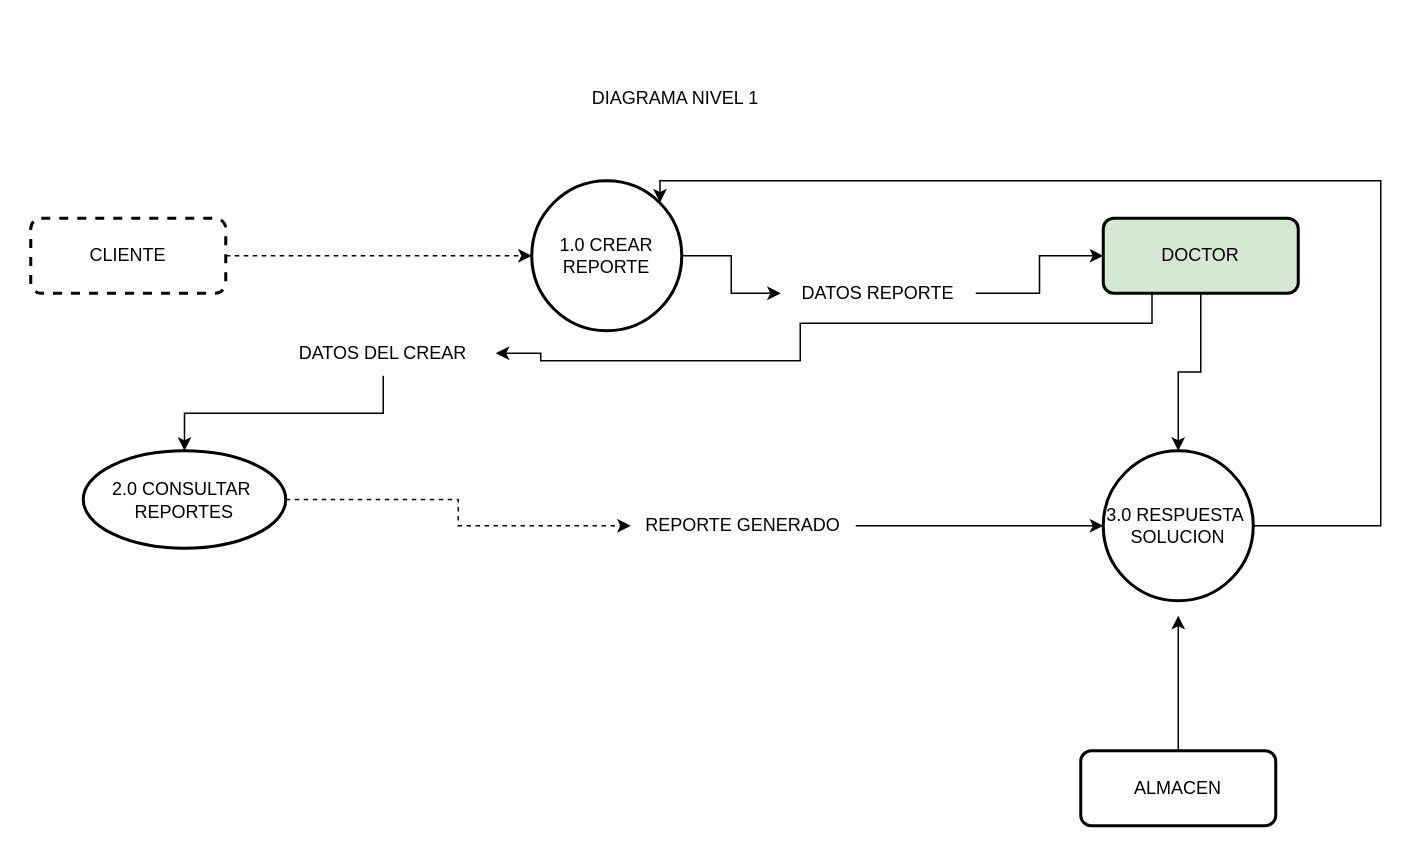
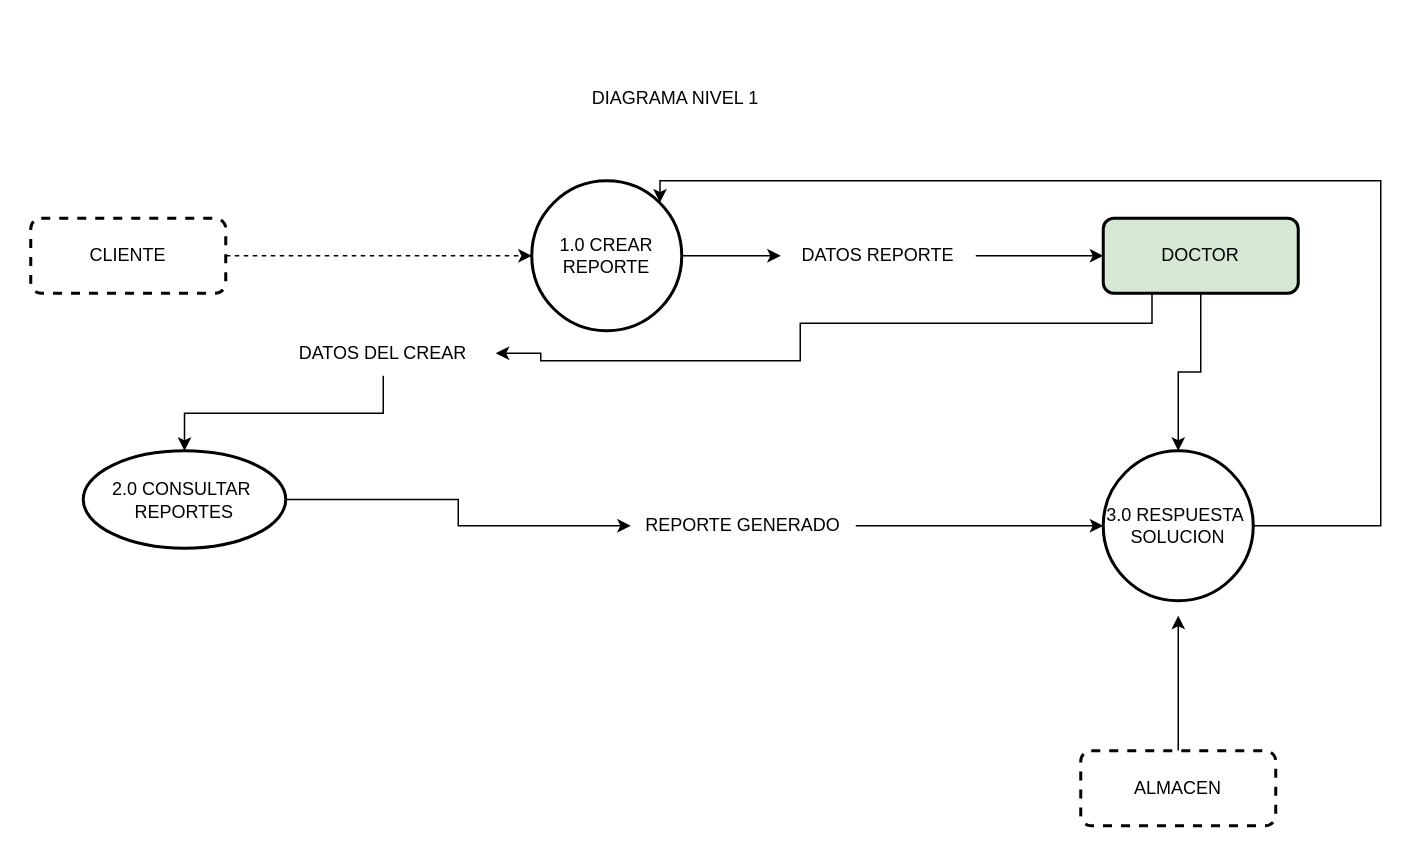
  <mxCell id="0" />
  <mxCell id="1" parent="0" />
  <mxCell id="2" value="DIAGRAMA NIVEL 1" style="text;html=1;align=center;verticalAlign=middle;whiteSpace=wrap;rounded=0;" parent="1" vertex="1"><mxGeometry x="340" y="20" width="220" height="90" as="geometry" /></mxCell>
  <mxCell id="3" value="CLIENTE" style="rounded=1;whiteSpace=wrap;html=1;absoluteArcSize=1;arcSize=14;strokeWidth=2;dashed=1;" parent="1" vertex="1"><mxGeometry x="20" y="145" width="130" height="50" as="geometry" /></mxCell>
  <mxCell id="4" value="2.0 CONSULTAR&amp;nbsp;&lt;div&gt;REPORTES&lt;/div&gt;" style="strokeWidth=2;html=1;shape=mxgraph.flowchart.start_2;whiteSpace=wrap;" parent="1" vertex="1"><mxGeometry x="55" y="300" width="135" height="65" as="geometry" /></mxCell>
  <mxCell id="5" style="edgeStyle=orthogonalEdgeStyle;rounded=0;orthogonalLoop=1;jettySize=auto;html=1;exitX=1;exitY=0.5;exitDx=0;exitDy=0;exitPerimeter=0;entryX=0;entryY=0.5;entryDx=0;entryDy=0;" parent="1" source="14" target="8" edge="1"><mxGeometry relative="1" as="geometry" /></mxCell>
  <mxCell id="6" value="1.0 CREAR REPORTE" style="strokeWidth=2;html=1;shape=mxgraph.flowchart.start_2;whiteSpace=wrap;" parent="1" vertex="1"><mxGeometry x="354" y="120" width="100" height="100" as="geometry" /></mxCell>
  <mxCell id="7" style="edgeStyle=orthogonalEdgeStyle;rounded=0;orthogonalLoop=1;jettySize=auto;html=1;exitX=1;exitY=0.5;exitDx=0;exitDy=0;entryX=0;entryY=0.5;entryDx=0;entryDy=0;entryPerimeter=0;dashed=1;" parent="1" source="3" target="6" edge="1"><mxGeometry relative="1" as="geometry" /></mxCell>
  <mxCell id="8" value="DOCTOR" style="rounded=1;whiteSpace=wrap;html=1;absoluteArcSize=1;arcSize=14;strokeWidth=2;fillColor=#d5e8d4;" parent="1" vertex="1"><mxGeometry x="735" y="145" width="130" height="50" as="geometry" /></mxCell>
  <mxCell id="9" style="edgeStyle=orthogonalEdgeStyle;rounded=0;orthogonalLoop=1;jettySize=auto;html=1;exitX=0.5;exitY=1;exitDx=0;exitDy=0;exitPerimeter=0;entryX=0.5;entryY=0;entryDx=0;entryDy=0;entryPerimeter=0;" parent="1" source="11" target="4" edge="1"><mxGeometry relative="1" as="geometry" /></mxCell>
  <mxCell id="10" value="" style="edgeStyle=orthogonalEdgeStyle;rounded=0;orthogonalLoop=1;jettySize=auto;html=1;exitX=0.25;exitY=1;exitDx=0;exitDy=0;entryX=1;entryY=0.5;entryDx=0;entryDy=0;" parent="1" source="8" target="11" edge="1"><mxGeometry relative="1" as="geometry"><mxPoint x="430" y="220" as="sourcePoint" /><mxPoint x="105" y="260" as="targetPoint" /><Array as="points"><mxPoint x="768" y="215" /><mxPoint x="533" y="215" /><mxPoint x="533" y="240" /><mxPoint x="360" y="240" /><mxPoint x="360" y="235" /></Array></mxGeometry></mxCell>
  <mxCell id="11" value="DATOS DEL CREAR" style="text;html=1;align=center;verticalAlign=middle;whiteSpace=wrap;rounded=0;" parent="1" vertex="1"><mxGeometry x="180" y="220" width="150" height="30" as="geometry" /></mxCell>
  <mxCell id="12" value="3.0 RESPUESTA&amp;nbsp;&lt;div&gt;SOLUCION&lt;/div&gt;" style="strokeWidth=2;html=1;shape=mxgraph.flowchart.start_2;whiteSpace=wrap;" parent="1" vertex="1"><mxGeometry x="735" y="300" width="100" height="100" as="geometry" /></mxCell>
  <mxCell id="13" value="" style="edgeStyle=orthogonalEdgeStyle;rounded=0;orthogonalLoop=1;jettySize=auto;html=1;exitX=1;exitY=0.5;exitDx=0;exitDy=0;exitPerimeter=0;entryX=0;entryY=0.5;entryDx=0;entryDy=0;" parent="1" source="6" target="14" edge="1"><mxGeometry relative="1" as="geometry"><mxPoint x="480" y="170" as="sourcePoint" /><mxPoint x="630" y="170" as="targetPoint" /></mxGeometry></mxCell>
- <mxCell id="14" value="DATOS REPORTE" style="text;html=1;align=center;verticalAlign=middle;whiteSpace=wrap;rounded=0;" parent="1" vertex="1"><mxGeometry x="520" y="180" width="130" height="30" as="geometry" /></mxCell>
+ <mxCell id="14" value="DATOS REPORTE" style="text;html=1;align=center;verticalAlign=middle;whiteSpace=wrap;rounded=0;" parent="1" vertex="1"><mxGeometry x="520" y="155" width="130" height="30" as="geometry" /></mxCell>
  <mxCell id="15" style="edgeStyle=orthogonalEdgeStyle;rounded=0;orthogonalLoop=1;jettySize=auto;html=1;exitX=0.5;exitY=1;exitDx=0;exitDy=0;entryX=0.5;entryY=0;entryDx=0;entryDy=0;entryPerimeter=0;" parent="1" source="8" target="12" edge="1"><mxGeometry relative="1" as="geometry" /></mxCell>
  <mxCell id="16" style="edgeStyle=orthogonalEdgeStyle;rounded=0;orthogonalLoop=1;jettySize=auto;html=1;exitX=1;exitY=0.5;exitDx=0;exitDy=0;exitPerimeter=0;entryX=0;entryY=0.5;entryDx=0;entryDy=0;entryPerimeter=0;" parent="1" source="18" target="12" edge="1"><mxGeometry relative="1" as="geometry" /></mxCell>
- <mxCell id="17" value="" style="edgeStyle=orthogonalEdgeStyle;rounded=0;orthogonalLoop=1;jettySize=auto;html=1;exitX=1;exitY=0.5;exitDx=0;exitDy=0;exitPerimeter=0;entryX=0;entryY=0.5;entryDx=0;entryDy=0;entryPerimeter=0;dashed=1;" parent="1" source="4" target="18" edge="1"><mxGeometry relative="1" as="geometry"><mxPoint x="155" y="350" as="sourcePoint" /><mxPoint x="735" y="350" as="targetPoint" /></mxGeometry></mxCell>
+ <mxCell id="17" value="" style="edgeStyle=orthogonalEdgeStyle;rounded=0;orthogonalLoop=1;jettySize=auto;html=1;exitX=1;exitY=0.5;exitDx=0;exitDy=0;exitPerimeter=0;entryX=0;entryY=0.5;entryDx=0;entryDy=0;entryPerimeter=0;" parent="1" source="4" target="18" edge="1"><mxGeometry relative="1" as="geometry"><mxPoint x="155" y="350" as="sourcePoint" /><mxPoint x="735" y="350" as="targetPoint" /></mxGeometry></mxCell>
  <mxCell id="18" value="REPORTE GENERADO" style="text;html=1;align=center;verticalAlign=middle;whiteSpace=wrap;rounded=0;" parent="1" vertex="1"><mxGeometry x="420" y="335" width="150" height="30" as="geometry" /></mxCell>
  <mxCell id="19" style="edgeStyle=orthogonalEdgeStyle;rounded=0;orthogonalLoop=1;jettySize=auto;html=1;exitX=0.5;exitY=0;exitDx=0;exitDy=0;" parent="1" source="20" edge="1"><mxGeometry relative="1" as="geometry"><mxPoint x="785" y="410" as="targetPoint" /></mxGeometry></mxCell>
- <mxCell id="20" value="ALMACEN" style="rounded=1;whiteSpace=wrap;html=1;absoluteArcSize=1;arcSize=14;strokeWidth=2;" parent="1" vertex="1"><mxGeometry x="720" y="500" width="130" height="50" as="geometry" /></mxCell>
+ <mxCell id="20" value="ALMACEN" style="rounded=1;whiteSpace=wrap;html=1;absoluteArcSize=1;arcSize=14;strokeWidth=2;dashed=1;" parent="1" vertex="1"><mxGeometry x="720" y="500" width="130" height="50" as="geometry" /></mxCell>
  <mxCell id="21" style="edgeStyle=orthogonalEdgeStyle;rounded=0;orthogonalLoop=1;jettySize=auto;html=1;exitX=1;exitY=0.5;exitDx=0;exitDy=0;exitPerimeter=0;entryX=0.855;entryY=0.145;entryDx=0;entryDy=0;entryPerimeter=0;" parent="1" source="12" target="6" edge="1"><mxGeometry relative="1" as="geometry"><Array as="points"><mxPoint x="920" y="350" /><mxPoint x="920" y="120" /><mxPoint x="440" y="120" /></Array></mxGeometry></mxCell>
